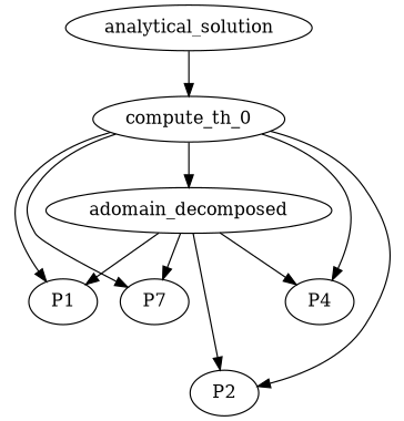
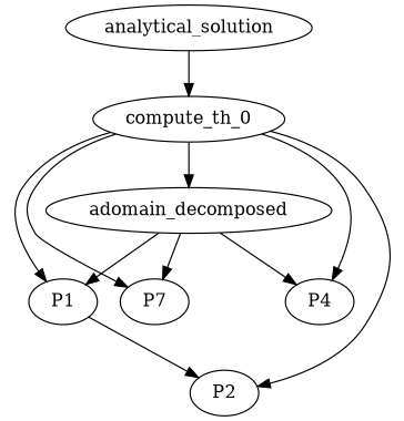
  digraph {
    adomain_decomposed
    P1
    P2
    n4 [label=P7]
    P4
    analytical_solution
    compute_th_0
    adomain_decomposed -> P1
-   adomain_decomposed -> P2
+   P1 -> P2
    adomain_decomposed -> n4
    adomain_decomposed -> P4
    analytical_solution -> compute_th_0
    compute_th_0 -> adomain_decomposed
    compute_th_0 -> P1
    compute_th_0 -> P2
    compute_th_0 -> n4
    compute_th_0 -> P4
  }
